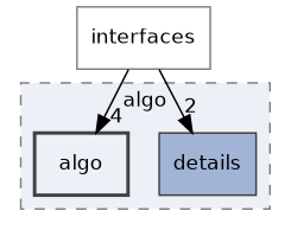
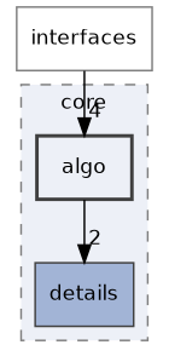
  digraph {
    compound=true
    node [color=grey25 fillcolor="#edf0f7" fontname=Helvetica fontsize=12 shape=box]
    edge [fontname=Helvetica fontsize=12 labeldistance=1.5 labelfontname=Helvetica labelfontsize=12]
    n1 [fillcolor="#a2b4d6" label=details style="filled,"]
    n2 [label=algo style="filled,bold,"]
    n3 [color=grey50 label=interfaces]
    subgraph cluster_1 {
      bgcolor="#edf0f7"
      fontname=Helvetica
      fontsize=12
-     label=algo
+     label=core
      pencolor=grey50
      style="filled,dashed,"
      n1
      n2
    }
-   n3 -> n1 [headlabel=2]
+   n2 -> n1 [headlabel=2]
    n3 -> n2 [headlabel=4]
  }
